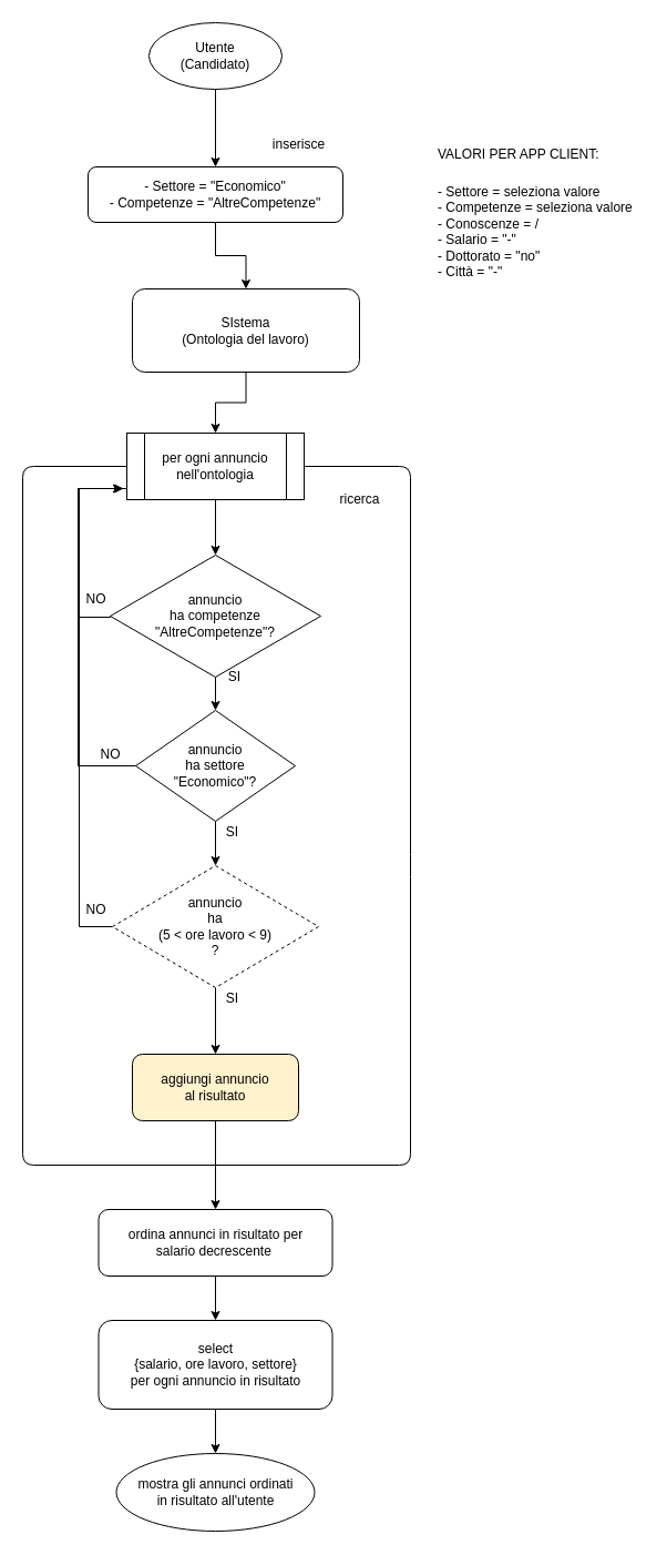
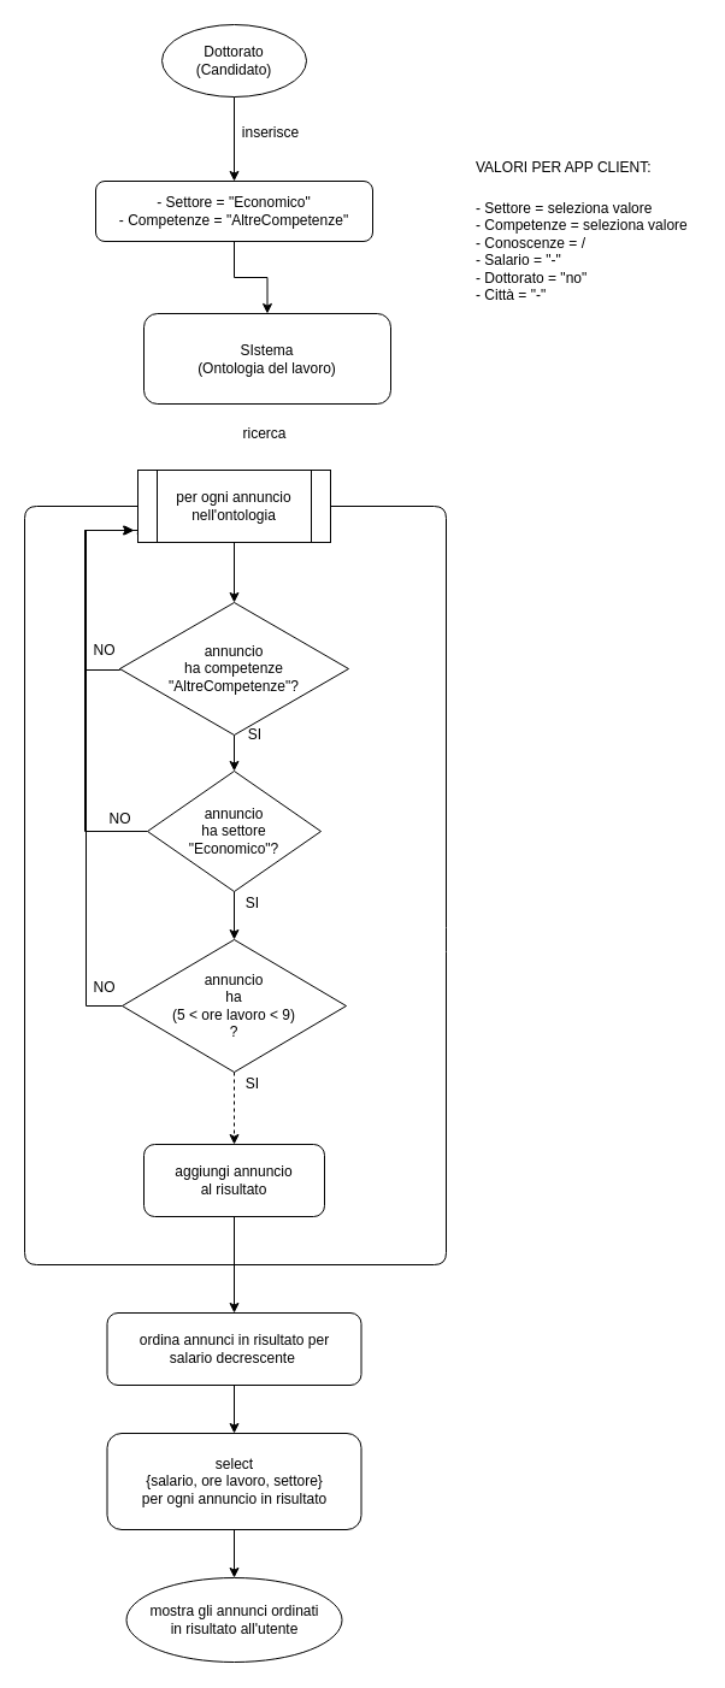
  <mxCell id="0" />
  <mxCell id="1" parent="0" />
  <mxCell id="2" style="edgeStyle=orthogonalEdgeStyle;rounded=0;orthogonalLoop=1;jettySize=auto;html=1;" parent="1" source="3" target="6" edge="1"><mxGeometry relative="1" as="geometry" /></mxCell>
- <mxCell id="3" value="Utente&lt;br&gt;(Candidato)" style="ellipse;whiteSpace=wrap;html=1;" parent="1" vertex="1"><mxGeometry x="134" y="20" width="120" height="60" as="geometry" /></mxCell>
- <mxCell id="4" value="inserisce" style="text;html=1;align=center;verticalAlign=middle;resizable=0;points=[];autosize=1;" parent="1" vertex="1"><mxGeometry x="239" y="120" width="60" height="20" as="geometry" /></mxCell>
+ <mxCell id="3" value="Dottorato&lt;br&gt;(Candidato)" style="ellipse;whiteSpace=wrap;html=1;" parent="1" vertex="1"><mxGeometry x="134" y="20" width="120" height="60" as="geometry" /></mxCell>
+ <mxCell id="4" value="inserisce" style="text;html=1;align=center;verticalAlign=middle;resizable=0;points=[];autosize=1;" parent="1" vertex="1"><mxGeometry x="194" y="100" width="60" height="20" as="geometry" /></mxCell>
  <mxCell id="5" style="edgeStyle=orthogonalEdgeStyle;rounded=0;orthogonalLoop=1;jettySize=auto;html=1;" parent="1" source="6" target="11" edge="1"><mxGeometry relative="1" as="geometry" /></mxCell>
  <mxCell id="6" value="- Settore = &quot;Economico&quot;&lt;br&gt;- Competenze = &quot;AltreCompetenze&quot;" style="rounded=1;whiteSpace=wrap;html=1;" parent="1" vertex="1"><mxGeometry x="79" y="150" width="230" height="50" as="geometry" /></mxCell>
  <mxCell id="7" style="edgeStyle=orthogonalEdgeStyle;rounded=0;orthogonalLoop=1;jettySize=auto;html=1;entryX=-0.011;entryY=0.876;entryDx=0;entryDy=0;entryPerimeter=0;exitX=0;exitY=0.5;exitDx=0;exitDy=0;" parent="1" source="9" target="14" edge="1"><mxGeometry relative="1" as="geometry"><Array as="points"><mxPoint x="99" y="556" /><mxPoint x="70" y="556" /><mxPoint x="70" y="440" /><mxPoint x="114" y="440" /><mxPoint x="114" y="443" /></Array></mxGeometry></mxCell>
  <mxCell id="8" style="edgeStyle=orthogonalEdgeStyle;rounded=0;orthogonalLoop=1;jettySize=auto;html=1;entryX=0.5;entryY=0;entryDx=0;entryDy=0;" parent="1" source="9" target="19" edge="1"><mxGeometry relative="1" as="geometry" /></mxCell>
  <mxCell id="9" value="annuncio&lt;br&gt;ha competenze&lt;br&gt;&quot;AltreCompetenze&quot;?" style="rhombus;whiteSpace=wrap;html=1;" parent="1" vertex="1"><mxGeometry x="99" y="500" width="190" height="110" as="geometry" /></mxCell>
- <mxCell id="10" style="edgeStyle=orthogonalEdgeStyle;rounded=0;orthogonalLoop=1;jettySize=auto;html=1;entryX=0.5;entryY=0;entryDx=0;entryDy=0;" parent="1" source="11" target="14" edge="1"><mxGeometry relative="1" as="geometry" /></mxCell>
  <mxCell id="11" value="SIstema&lt;br&gt;(Ontologia del lavoro)" style="rounded=1;whiteSpace=wrap;html=1;" parent="1" vertex="1"><mxGeometry x="119" y="260" width="205" height="75" as="geometry" /></mxCell>
- <mxCell id="12" value="ricerca" style="text;html=1;align=center;verticalAlign=middle;resizable=0;points=[];autosize=1;" parent="1" vertex="1"><mxGeometry x="299" y="440" width="50" height="20" as="geometry" /></mxCell>
+ <mxCell id="12" value="ricerca" style="text;html=1;align=center;verticalAlign=middle;resizable=0;points=[];autosize=1;" parent="1" vertex="1"><mxGeometry x="194" y="350" width="50" height="20" as="geometry" /></mxCell>
  <mxCell id="13" style="edgeStyle=orthogonalEdgeStyle;rounded=0;orthogonalLoop=1;jettySize=auto;html=1;" parent="1" source="14" target="9" edge="1"><mxGeometry relative="1" as="geometry" /></mxCell>
  <mxCell id="14" value="per ogni annuncio nell'ontologia" style="shape=process;whiteSpace=wrap;html=1;backgroundOutline=1;" parent="1" vertex="1"><mxGeometry x="114" y="390" width="160" height="60" as="geometry" /></mxCell>
  <mxCell id="15" value="NO" style="text;html=1;align=center;verticalAlign=middle;resizable=0;points=[];autosize=1;" parent="1" vertex="1"><mxGeometry x="71" y="530" width="30" height="20" as="geometry" /></mxCell>
  <mxCell id="16" value="SI" style="text;html=1;align=center;verticalAlign=middle;resizable=0;points=[];autosize=1;" parent="1" vertex="1"><mxGeometry x="196" y="600" width="30" height="20" as="geometry" /></mxCell>
  <mxCell id="17" style="edgeStyle=orthogonalEdgeStyle;rounded=0;orthogonalLoop=1;jettySize=auto;html=1;" parent="1" source="19" edge="1"><mxGeometry relative="1" as="geometry"><mxPoint x="110" y="440" as="targetPoint" /><Array as="points"><mxPoint x="70" y="690" /><mxPoint x="70" y="440" /></Array></mxGeometry></mxCell>
  <mxCell id="18" style="edgeStyle=orthogonalEdgeStyle;rounded=0;orthogonalLoop=1;jettySize=auto;html=1;entryX=0.5;entryY=0;entryDx=0;entryDy=0;" parent="1" source="19" target="25" edge="1"><mxGeometry relative="1" as="geometry" /></mxCell>
  <mxCell id="19" value="annuncio&lt;br&gt;ha settore&lt;br&gt;&quot;Economico&quot;?&lt;span&gt;&lt;br&gt;&lt;/span&gt;" style="rhombus;whiteSpace=wrap;html=1;" parent="1" vertex="1"><mxGeometry x="122" y="640" width="144" height="100" as="geometry" /></mxCell>
  <mxCell id="20" value="NO" style="text;html=1;align=center;verticalAlign=middle;resizable=0;points=[];autosize=1;" parent="1" vertex="1"><mxGeometry x="84" y="670" width="30" height="20" as="geometry" /></mxCell>
  <mxCell id="21" value="SI" style="text;html=1;align=center;verticalAlign=middle;resizable=0;points=[];autosize=1;" parent="1" vertex="1"><mxGeometry x="194" y="740" width="30" height="20" as="geometry" /></mxCell>
  <mxCell id="22" value="NO" style="text;html=1;align=center;verticalAlign=middle;resizable=0;points=[];autosize=1;" parent="1" vertex="1"><mxGeometry x="71" y="810" width="30" height="20" as="geometry" /></mxCell>
  <mxCell id="23" style="edgeStyle=orthogonalEdgeStyle;rounded=0;orthogonalLoop=1;jettySize=auto;html=1;exitX=0;exitY=0.5;exitDx=0;exitDy=0;" parent="1" source="25" edge="1"><mxGeometry relative="1" as="geometry"><mxPoint x="111" y="440" as="targetPoint" /><mxPoint x="101" y="855" as="sourcePoint" /><Array as="points"><mxPoint x="71" y="835" /><mxPoint x="71" y="440" /></Array></mxGeometry></mxCell>
- <mxCell id="24" style="edgeStyle=orthogonalEdgeStyle;rounded=0;orthogonalLoop=1;jettySize=auto;html=1;" parent="1" source="25" target="27" edge="1"><mxGeometry relative="1" as="geometry" /></mxCell>
- <mxCell id="25" value="&lt;span&gt;annuncio&lt;br&gt;ha &lt;br&gt;(5 &amp;lt; ore lavoro&amp;nbsp;&lt;/span&gt;&amp;lt; 9)&lt;span&gt;&lt;br&gt;?&lt;/span&gt;" style="rhombus;whiteSpace=wrap;html=1;dashed=1;" parent="1" vertex="1"><mxGeometry x="101" y="780" width="186" height="110" as="geometry" /></mxCell>
+ <mxCell id="24" style="edgeStyle=orthogonalEdgeStyle;rounded=0;orthogonalLoop=1;jettySize=auto;html=1;dashed=1;" parent="1" source="25" target="27" edge="1"><mxGeometry relative="1" as="geometry" /></mxCell>
+ <mxCell id="25" value="&lt;span&gt;annuncio&lt;br&gt;ha &lt;br&gt;(5 &amp;lt; ore lavoro&amp;nbsp;&lt;/span&gt;&amp;lt; 9)&lt;span&gt;&lt;br&gt;?&lt;/span&gt;" style="rhombus;whiteSpace=wrap;html=1;" parent="1" vertex="1"><mxGeometry x="101" y="780" width="186" height="110" as="geometry" /></mxCell>
  <mxCell id="26" style="edgeStyle=orthogonalEdgeStyle;rounded=0;orthogonalLoop=1;jettySize=auto;html=1;" parent="1" source="27" target="33" edge="1"><mxGeometry relative="1" as="geometry" /></mxCell>
- <mxCell id="27" value="aggiungi annuncio&lt;br&gt;al risultato" style="rounded=1;whiteSpace=wrap;html=1;fillColor=#fff2cc;" parent="1" vertex="1"><mxGeometry x="119" y="950" width="150" height="60" as="geometry" /></mxCell>
+ <mxCell id="27" value="aggiungi annuncio&lt;br&gt;al risultato" style="rounded=1;whiteSpace=wrap;html=1;" parent="1" vertex="1"><mxGeometry x="119" y="950" width="150" height="60" as="geometry" /></mxCell>
  <mxCell id="28" value="&lt;span&gt;mostra gli annunci ordinati&lt;br&gt;in risultato all'utente&lt;/span&gt;" style="ellipse;whiteSpace=wrap;html=1;" parent="1" vertex="1"><mxGeometry x="104.5" y="1310" width="179" height="70" as="geometry" /></mxCell>
  <mxCell id="29" value="" style="endArrow=none;html=1;entryX=1;entryY=0.5;entryDx=0;entryDy=0;" parent="1" target="14" edge="1"><mxGeometry width="50" height="50" relative="1" as="geometry"><mxPoint x="194" y="1050" as="sourcePoint" /><mxPoint x="220" y="780" as="targetPoint" /><Array as="points"><mxPoint x="370" y="1050" /><mxPoint x="370" y="780" /><mxPoint x="370" y="420" /></Array></mxGeometry></mxCell>
  <mxCell id="30" value="" style="endArrow=none;html=1;entryX=0;entryY=0.5;entryDx=0;entryDy=0;" parent="1" target="14" edge="1"><mxGeometry width="50" height="50" relative="1" as="geometry"><mxPoint x="194" y="1050" as="sourcePoint" /><mxPoint x="350" y="560" as="targetPoint" /><Array as="points"><mxPoint x="20" y="1050" /><mxPoint x="20" y="420" /></Array></mxGeometry></mxCell>
  <mxCell id="31" value="&lt;h1&gt;&lt;span style=&quot;font-size: 12px ; font-weight: 400&quot;&gt;VALORI PER APP CLIENT:&lt;/span&gt;&lt;br&gt;&lt;/h1&gt;&lt;div&gt;- Settore = seleziona valore&lt;/div&gt;&lt;div&gt;- Competenze = seleziona valore&lt;/div&gt;&lt;div&gt;- Conoscenze = /&lt;/div&gt;&lt;div&gt;- Salario = &quot;-&quot;&lt;/div&gt;&lt;div&gt;- Dottorato = &quot;no&quot;&lt;/div&gt;&lt;div&gt;- Città = &quot;-&quot;&lt;/div&gt;" style="text;html=1;strokeColor=none;fillColor=none;spacing=5;spacingTop=-20;whiteSpace=wrap;overflow=hidden;rounded=0;" parent="1" vertex="1"><mxGeometry x="390" y="115" width="190" height="165" as="geometry" /></mxCell>
  <mxCell id="32" style="edgeStyle=orthogonalEdgeStyle;rounded=0;orthogonalLoop=1;jettySize=auto;html=1;entryX=0.5;entryY=0;entryDx=0;entryDy=0;" parent="1" source="33" target="35" edge="1"><mxGeometry relative="1" as="geometry" /></mxCell>
  <mxCell id="33" value="ordina annunci in risultato per&lt;br&gt;salario decrescente&amp;nbsp;" style="rounded=1;whiteSpace=wrap;html=1;" parent="1" vertex="1"><mxGeometry x="88.5" y="1090" width="211" height="60" as="geometry" /></mxCell>
  <mxCell id="34" style="edgeStyle=orthogonalEdgeStyle;rounded=0;orthogonalLoop=1;jettySize=auto;html=1;" parent="1" source="35" target="28" edge="1"><mxGeometry relative="1" as="geometry" /></mxCell>
  <mxCell id="35" value="&lt;span&gt;select&lt;/span&gt;&lt;br&gt;&lt;span&gt;{salario, ore lavoro, settore}&lt;/span&gt;&lt;br&gt;&lt;span&gt;per ogni annuncio in risultato&lt;/span&gt;" style="rounded=1;whiteSpace=wrap;html=1;" parent="1" vertex="1"><mxGeometry x="88.5" y="1190" width="211" height="80" as="geometry" /></mxCell>
  <mxCell id="36" value="SI" style="text;html=1;align=center;verticalAlign=middle;resizable=0;points=[];autosize=1;" vertex="1" parent="1"><mxGeometry x="194" y="890" width="30" height="20" as="geometry" /></mxCell>
